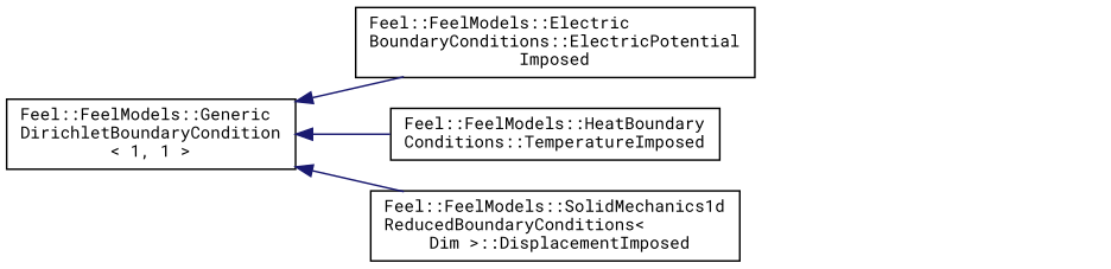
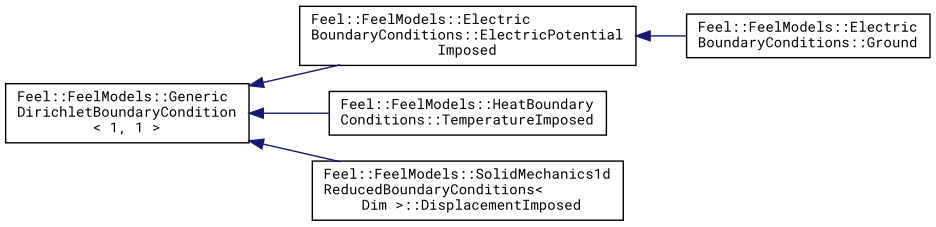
  digraph {
    rankdir=LR
    fontname="Roboto Mono"
    node [color=black fillcolor=white fontname="Roboto Mono" fontsize=10 shape=record style=filled]
    edge [color=midnightblue dir=back fontname="Roboto Mono" fontsize=10 labelfontname=Helvetica labelfontsize=10 style=solid]
    n1 [height=0.2 label="Feel::FeelModels::Generic\lDirichletBoundaryCondition\l\< 1, 1 \>" width=0.4]
    n2 [height=0.2 label="Feel::FeelModels::Electric\lBoundaryConditions::ElectricPotential\lImposed" width=0.4]
    n3 [height=0.2 label="Feel::FeelModels::HeatBoundary\lConditions::TemperatureImposed" width=0.4]
    n4 [height=0.2 label="Feel::FeelModels::SolidMechanics1d\lReducedBoundaryConditions\<\l Dim \>::DisplacementImposed" width=0.4]
+   n5 [height=0.2 label="Feel::FeelModels::Electric\lBoundaryConditions::Ground" width=0.4]
    n1 -> n2
    n1 -> n3
    n1 -> n4
+   n2 -> n5
  }
